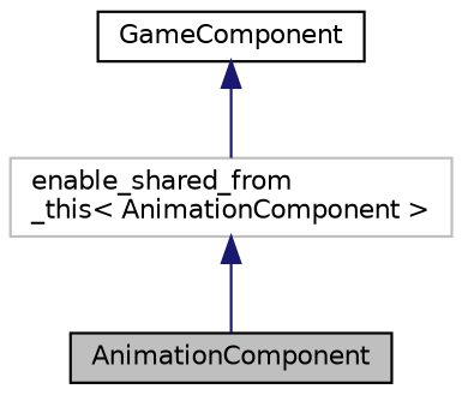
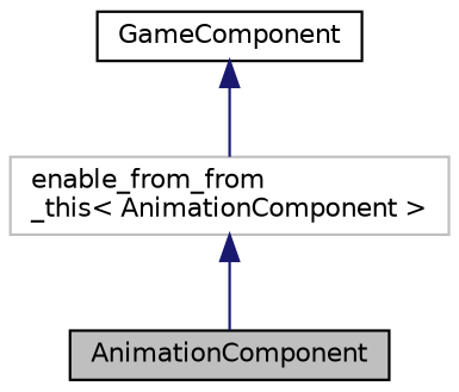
  digraph {
    node [color=black fillcolor=white fontname=Helvetica fontsize=10 shape=record style=filled]
    edge [color=midnightblue dir=back fontname=Helvetica fontsize=10 labelfontname=Helvetica labelfontsize=10 style=solid]
    n1 [fillcolor=grey75 fontcolor=black height=0.2 label=AnimationComponent width=0.4]
    n2 [height=0.2 label=GameComponent width=0.4]
-   n3 [color=grey75 height=0.2 label="enable_shared_from\l_this\< AnimationComponent \>" width=0.4]
+   n3 [color=grey75 height=0.2 label="enable_from_from\l_this\< AnimationComponent \>" width=0.4]
    n2 -> n3
    n3 -> n1
  }
